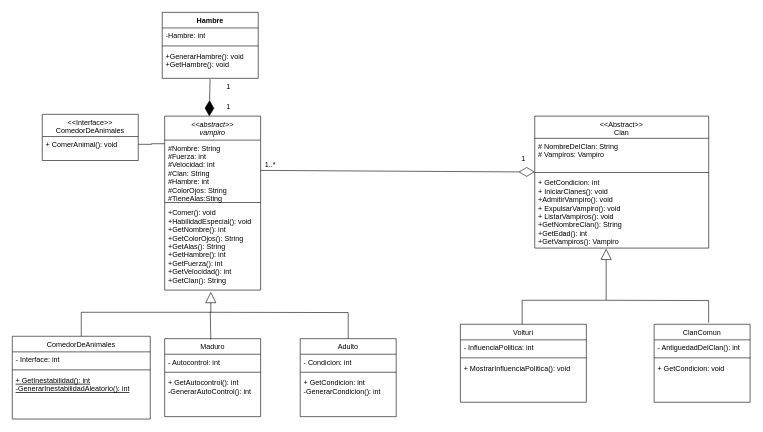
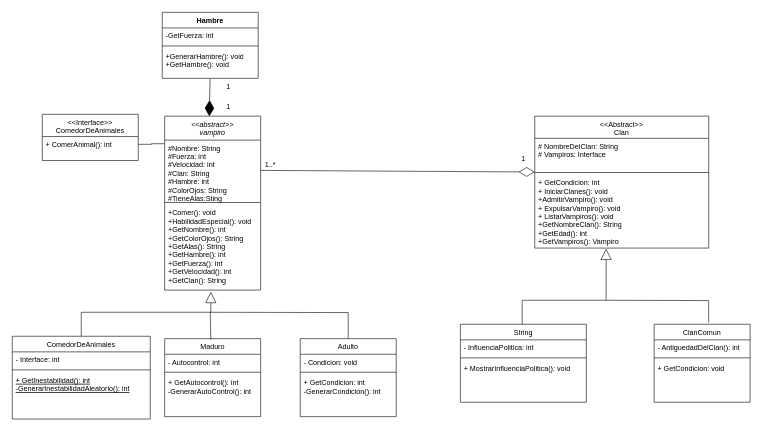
  <mxCell id="0" />
  <mxCell id="1" parent="0" />
  <mxCell id="2" value="&lt;&lt;abstract&gt;&gt;&#10;vampiro" style="swimlane;fontStyle=2;align=center;verticalAlign=top;childLayout=stackLayout;horizontal=1;startSize=40;horizontalStack=0;resizeParent=1;resizeLast=0;collapsible=1;marginBottom=0;rounded=0;shadow=0;strokeWidth=1;" parent="1" vertex="1"><mxGeometry x="274" y="193" width="160" height="290" as="geometry"><mxRectangle x="230" y="140" width="160" height="26" as="alternateBounds" /></mxGeometry></mxCell>
  <mxCell id="3" value="#Nombre: String&#10;#Fuerza: int&#10;#Velocidad: int&#10;#Clan: String&#10;#Hambre: int &#10;#ColorOjos: String&#10;#TieneAlas:Sting" style="text;align=left;verticalAlign=top;spacingLeft=4;spacingRight=4;overflow=hidden;rotatable=0;points=[[0,0.5],[1,0.5]];portConstraint=eastwest;" parent="2" vertex="1"><mxGeometry y="40" width="160" height="100" as="geometry" /></mxCell>
  <mxCell id="4" value="" style="line;html=1;strokeWidth=1;align=left;verticalAlign=middle;spacingTop=-1;spacingLeft=3;spacingRight=3;rotatable=0;labelPosition=right;points=[];portConstraint=eastwest;" parent="2" vertex="1"><mxGeometry y="140" width="160" height="8" as="geometry" /></mxCell>
  <mxCell id="5" value="+Comer(): void&#10;+HabilidadEspecial(): void&#10;+GetNombre(): int&#10;+GetColorOjos(): String&#10;+GetAlas(): String&#10;+GetHambre(): int&#10;+GetFuerza(): int&#10;+GetVelocidad(): int&#10;+GetClan(): String" style="text;align=left;verticalAlign=top;spacingLeft=4;spacingRight=4;overflow=hidden;rotatable=0;points=[[0,0.5],[1,0.5]];portConstraint=eastwest;" parent="2" vertex="1"><mxGeometry y="148" width="160" height="142" as="geometry" /></mxCell>
  <mxCell id="6" value="ComedorDeAnimales" style="swimlane;fontStyle=0;align=center;verticalAlign=top;childLayout=stackLayout;horizontal=1;startSize=26;horizontalStack=0;resizeParent=1;resizeLast=0;collapsible=1;marginBottom=0;rounded=0;shadow=0;strokeWidth=1;" parent="1" vertex="1"><mxGeometry x="20" y="560" width="230" height="138" as="geometry"><mxRectangle x="130" y="380" width="160" height="26" as="alternateBounds" /></mxGeometry></mxCell>
  <mxCell id="7" value="- Interface: int " style="text;align=left;verticalAlign=top;spacingLeft=4;spacingRight=4;overflow=hidden;rotatable=0;points=[[0,0.5],[1,0.5]];portConstraint=eastwest;" parent="6" vertex="1"><mxGeometry y="26" width="230" height="26" as="geometry" /></mxCell>
  <mxCell id="8" value="" style="line;html=1;strokeWidth=1;align=left;verticalAlign=middle;spacingTop=-1;spacingLeft=3;spacingRight=3;rotatable=0;labelPosition=right;points=[];portConstraint=eastwest;" parent="6" vertex="1"><mxGeometry y="52" width="230" height="8" as="geometry" /></mxCell>
  <mxCell id="9" value="+ GetInestabilidad(): int&#10;-GenerarInestabilidadAleatorio(): int" style="text;align=left;verticalAlign=top;spacingLeft=4;spacingRight=4;overflow=hidden;rotatable=0;points=[[0,0.5],[1,0.5]];portConstraint=eastwest;fontStyle=4" parent="6" vertex="1"><mxGeometry y="60" width="230" height="70" as="geometry" /></mxCell>
  <mxCell id="10" value="Maduro" style="swimlane;fontStyle=0;align=center;verticalAlign=top;childLayout=stackLayout;horizontal=1;startSize=26;horizontalStack=0;resizeParent=1;resizeLast=0;collapsible=1;marginBottom=0;rounded=0;shadow=0;strokeWidth=1;" parent="1" vertex="1"><mxGeometry x="274" y="564" width="160" height="130" as="geometry"><mxRectangle x="340" y="380" width="170" height="26" as="alternateBounds" /></mxGeometry></mxCell>
  <mxCell id="11" value="- Autocontrol: int" style="text;align=left;verticalAlign=top;spacingLeft=4;spacingRight=4;overflow=hidden;rotatable=0;points=[[0,0.5],[1,0.5]];portConstraint=eastwest;" parent="10" vertex="1"><mxGeometry y="26" width="160" height="26" as="geometry" /></mxCell>
  <mxCell id="12" value="" style="line;html=1;strokeWidth=1;align=left;verticalAlign=middle;spacingTop=-1;spacingLeft=3;spacingRight=3;rotatable=0;labelPosition=right;points=[];portConstraint=eastwest;" parent="10" vertex="1"><mxGeometry y="52" width="160" height="8" as="geometry" /></mxCell>
  <mxCell id="13" value="+ GetAutocontrol(): int&#10;-GenerarAutoControl(): int" style="text;align=left;verticalAlign=top;spacingLeft=4;spacingRight=4;overflow=hidden;rotatable=0;points=[[0,0.5],[1,0.5]];portConstraint=eastwest;" parent="10" vertex="1"><mxGeometry y="60" width="160" height="70" as="geometry" /></mxCell>
  <mxCell id="14" value="&lt;&lt;Interface&gt;&gt;&#10;ComedorDeAnimales" style="swimlane;fontStyle=0;align=center;verticalAlign=top;childLayout=stackLayout;horizontal=1;startSize=37;horizontalStack=0;resizeParent=1;resizeLast=0;collapsible=1;marginBottom=0;rounded=0;shadow=0;strokeWidth=1;" parent="1" vertex="1"><mxGeometry x="70" y="190" width="160" height="77" as="geometry"><mxRectangle x="550" y="140" width="160" height="26" as="alternateBounds" /></mxGeometry></mxCell>
- <mxCell id="15" value="+ ComerAnimal(): void" style="text;align=left;verticalAlign=top;spacingLeft=4;spacingRight=4;overflow=hidden;rotatable=0;points=[[0,0.5],[1,0.5]];portConstraint=eastwest;" parent="14" vertex="1"><mxGeometry y="37" width="160" height="26" as="geometry" /></mxCell>
+ <mxCell id="15" value="+ ComerAnimal(): int" style="text;align=left;verticalAlign=top;spacingLeft=4;spacingRight=4;overflow=hidden;rotatable=0;points=[[0,0.5],[1,0.5]];portConstraint=eastwest;" parent="14" vertex="1"><mxGeometry y="37" width="160" height="26" as="geometry" /></mxCell>
  <mxCell id="16" value="Adulto" style="swimlane;fontStyle=0;align=center;verticalAlign=top;childLayout=stackLayout;horizontal=1;startSize=26;horizontalStack=0;resizeParent=1;resizeLast=0;collapsible=1;marginBottom=0;rounded=0;shadow=0;strokeWidth=1;" parent="1" vertex="1"><mxGeometry x="500" y="564" width="160" height="130" as="geometry"><mxRectangle x="340" y="380" width="170" height="26" as="alternateBounds" /></mxGeometry></mxCell>
- <mxCell id="17" value="- Condicion: int" style="text;align=left;verticalAlign=top;spacingLeft=4;spacingRight=4;overflow=hidden;rotatable=0;points=[[0,0.5],[1,0.5]];portConstraint=eastwest;" parent="16" vertex="1"><mxGeometry y="26" width="160" height="26" as="geometry" /></mxCell>
+ <mxCell id="17" value="- Condicion: void" style="text;align=left;verticalAlign=top;spacingLeft=4;spacingRight=4;overflow=hidden;rotatable=0;points=[[0,0.5],[1,0.5]];portConstraint=eastwest;" parent="16" vertex="1"><mxGeometry y="26" width="160" height="26" as="geometry" /></mxCell>
  <mxCell id="18" value="" style="line;html=1;strokeWidth=1;align=left;verticalAlign=middle;spacingTop=-1;spacingLeft=3;spacingRight=3;rotatable=0;labelPosition=right;points=[];portConstraint=eastwest;" parent="16" vertex="1"><mxGeometry y="52" width="160" height="8" as="geometry" /></mxCell>
  <mxCell id="19" value="+ GetCondicion: int&#10;-GenerarCondicion(): int " style="text;align=left;verticalAlign=top;spacingLeft=4;spacingRight=4;overflow=hidden;rotatable=0;points=[[0,0.5],[1,0.5]];portConstraint=eastwest;" parent="16" vertex="1"><mxGeometry y="60" width="160" height="70" as="geometry" /></mxCell>
  <mxCell id="20" value="" style="endArrow=block;endSize=16;endFill=0;html=1;rounded=0;entryX=0.481;entryY=1.021;entryDx=0;entryDy=0;entryPerimeter=0;exitX=0.5;exitY=0;exitDx=0;exitDy=0;" parent="1" source="6" target="5" edge="1"><mxGeometry width="160" relative="1" as="geometry"><mxPoint x="110" y="510" as="sourcePoint" /><mxPoint x="270" y="510" as="targetPoint" /><Array as="points"><mxPoint x="135" y="520" /><mxPoint x="351" y="520" /></Array></mxGeometry></mxCell>
  <mxCell id="21" value="" style="endArrow=none;html=1;edgeStyle=orthogonalEdgeStyle;rounded=0;exitX=0.474;exitY=0.005;exitDx=0;exitDy=0;exitPerimeter=0;" parent="1" source="10" edge="1"><mxGeometry relative="1" as="geometry"><mxPoint x="330" y="540" as="sourcePoint" /><mxPoint x="350" y="520" as="targetPoint" /><Array as="points"><mxPoint x="351" y="565" /><mxPoint x="351" y="520" /></Array></mxGeometry></mxCell>
  <mxCell id="22" value="" style="endArrow=none;html=1;edgeStyle=orthogonalEdgeStyle;rounded=0;entryX=0.5;entryY=0;entryDx=0;entryDy=0;" parent="1" target="16" edge="1"><mxGeometry relative="1" as="geometry"><mxPoint x="350" y="520" as="sourcePoint" /><mxPoint x="510" y="520" as="targetPoint" /></mxGeometry></mxCell>
  <mxCell id="23" value="&lt;&lt;Abstract&gt;&gt;&#10;Clan" style="swimlane;fontStyle=0;align=center;verticalAlign=top;childLayout=stackLayout;horizontal=1;startSize=37;horizontalStack=0;resizeParent=1;resizeLast=0;collapsible=1;marginBottom=0;rounded=0;shadow=0;strokeWidth=1;" parent="1" vertex="1"><mxGeometry x="891" y="193" width="290" height="220" as="geometry"><mxRectangle x="340" y="380" width="170" height="26" as="alternateBounds" /></mxGeometry></mxCell>
- <mxCell id="24" value="# NombreDelClan: String&#10;# Vampiros: Vampiro" style="text;align=left;verticalAlign=top;spacingLeft=4;spacingRight=4;overflow=hidden;rotatable=0;points=[[0,0.5],[1,0.5]];portConstraint=eastwest;" parent="23" vertex="1"><mxGeometry y="37" width="290" height="53" as="geometry" /></mxCell>
+ <mxCell id="24" value="# NombreDelClan: String&#10;# Vampiros: Interface" style="text;align=left;verticalAlign=top;spacingLeft=4;spacingRight=4;overflow=hidden;rotatable=0;points=[[0,0.5],[1,0.5]];portConstraint=eastwest;" parent="23" vertex="1"><mxGeometry y="37" width="290" height="53" as="geometry" /></mxCell>
  <mxCell id="25" value="" style="line;html=1;strokeWidth=1;align=left;verticalAlign=middle;spacingTop=-1;spacingLeft=3;spacingRight=3;rotatable=0;labelPosition=right;points=[];portConstraint=eastwest;" parent="23" vertex="1"><mxGeometry y="90" width="290" height="8" as="geometry" /></mxCell>
  <mxCell id="26" value="+ GetCondicion: int&#10;+ IniciarClanes(): void&#10;+AdmitirVampiro(): void&#10;+ ExpulsarVampiro(): void&#10;+ ListarVampiros(): void&#10;+GetNombreClan(): String&#10;+GetEdad(): int&#10;+GetVampiros(): Vampiro&#10;" style="text;align=left;verticalAlign=top;spacingLeft=4;spacingRight=4;overflow=hidden;rotatable=0;points=[[0,0.5],[1,0.5]];portConstraint=eastwest;" parent="23" vertex="1"><mxGeometry y="98" width="290" height="122" as="geometry" /></mxCell>
- <mxCell id="27" value="Volturi" style="swimlane;fontStyle=0;align=center;verticalAlign=top;childLayout=stackLayout;horizontal=1;startSize=26;horizontalStack=0;resizeParent=1;resizeLast=0;collapsible=1;marginBottom=0;rounded=0;shadow=0;strokeWidth=1;" parent="1" vertex="1"><mxGeometry x="767" y="540" width="210" height="130" as="geometry"><mxRectangle x="340" y="380" width="170" height="26" as="alternateBounds" /></mxGeometry></mxCell>
+ <mxCell id="27" value="String" style="swimlane;fontStyle=0;align=center;verticalAlign=top;childLayout=stackLayout;horizontal=1;startSize=26;horizontalStack=0;resizeParent=1;resizeLast=0;collapsible=1;marginBottom=0;rounded=0;shadow=0;strokeWidth=1;" parent="1" vertex="1"><mxGeometry x="767" y="540" width="210" height="130" as="geometry"><mxRectangle x="340" y="380" width="170" height="26" as="alternateBounds" /></mxGeometry></mxCell>
  <mxCell id="28" value="- InfluenciaPolitica: int" style="text;align=left;verticalAlign=top;spacingLeft=4;spacingRight=4;overflow=hidden;rotatable=0;points=[[0,0.5],[1,0.5]];portConstraint=eastwest;" parent="27" vertex="1"><mxGeometry y="26" width="210" height="26" as="geometry" /></mxCell>
  <mxCell id="29" value="" style="line;html=1;strokeWidth=1;align=left;verticalAlign=middle;spacingTop=-1;spacingLeft=3;spacingRight=3;rotatable=0;labelPosition=right;points=[];portConstraint=eastwest;" parent="27" vertex="1"><mxGeometry y="52" width="210" height="8" as="geometry" /></mxCell>
  <mxCell id="30" value="+ MostrarInfluenciaPolitica(): void" style="text;align=left;verticalAlign=top;spacingLeft=4;spacingRight=4;overflow=hidden;rotatable=0;points=[[0,0.5],[1,0.5]];portConstraint=eastwest;" parent="27" vertex="1"><mxGeometry y="60" width="210" height="70" as="geometry" /></mxCell>
  <mxCell id="31" value="ClanComun" style="swimlane;fontStyle=0;align=center;verticalAlign=top;childLayout=stackLayout;horizontal=1;startSize=26;horizontalStack=0;resizeParent=1;resizeLast=0;collapsible=1;marginBottom=0;rounded=0;shadow=0;strokeWidth=1;" parent="1" vertex="1"><mxGeometry x="1090" y="540" width="160" height="130" as="geometry"><mxRectangle x="340" y="380" width="170" height="26" as="alternateBounds" /></mxGeometry></mxCell>
  <mxCell id="32" value="- AntiguedadDelClan(): int" style="text;align=left;verticalAlign=top;spacingLeft=4;spacingRight=4;overflow=hidden;rotatable=0;points=[[0,0.5],[1,0.5]];portConstraint=eastwest;" parent="31" vertex="1"><mxGeometry y="26" width="160" height="26" as="geometry" /></mxCell>
  <mxCell id="33" value="" style="line;html=1;strokeWidth=1;align=left;verticalAlign=middle;spacingTop=-1;spacingLeft=3;spacingRight=3;rotatable=0;labelPosition=right;points=[];portConstraint=eastwest;" parent="31" vertex="1"><mxGeometry y="52" width="160" height="8" as="geometry" /></mxCell>
  <mxCell id="34" value="+ GetCondicion: void" style="text;align=left;verticalAlign=top;spacingLeft=4;spacingRight=4;overflow=hidden;rotatable=0;points=[[0,0.5],[1,0.5]];portConstraint=eastwest;" parent="31" vertex="1"><mxGeometry y="60" width="160" height="70" as="geometry" /></mxCell>
  <mxCell id="35" value="" style="endArrow=block;endSize=16;endFill=0;html=1;rounded=0;targetPerimeterSpacing=-1;" parent="1" edge="1"><mxGeometry width="160" relative="1" as="geometry"><mxPoint x="870" y="540" as="sourcePoint" /><mxPoint x="1010" y="414" as="targetPoint" /><Array as="points"><mxPoint x="870" y="500" /><mxPoint x="1010" y="500" /></Array></mxGeometry></mxCell>
  <mxCell id="36" value="" style="endArrow=none;html=1;edgeStyle=orthogonalEdgeStyle;rounded=0;entryX=0.568;entryY=-0.02;entryDx=0;entryDy=0;entryPerimeter=0;" parent="1" target="31" edge="1"><mxGeometry relative="1" as="geometry"><mxPoint x="1010" y="500" as="sourcePoint" /><mxPoint x="1180.49" y="527" as="targetPoint" /></mxGeometry></mxCell>
  <mxCell id="37" value="" style="endArrow=diamondThin;endFill=0;endSize=24;html=1;rounded=0;" parent="1" source="3" target="25" edge="1"><mxGeometry width="160" relative="1" as="geometry"><mxPoint x="434" y="210" as="sourcePoint" /><mxPoint x="594" y="210" as="targetPoint" /></mxGeometry></mxCell>
  <mxCell id="38" value="1..*" style="text;html=1;align=center;verticalAlign=middle;resizable=0;points=[];autosize=1;strokeColor=none;fillColor=none;" parent="1" vertex="1"><mxGeometry x="430" y="260" width="40" height="30" as="geometry" /></mxCell>
  <mxCell id="39" value="1" style="text;html=1;align=center;verticalAlign=middle;resizable=0;points=[];autosize=1;strokeColor=none;fillColor=none;" parent="1" vertex="1"><mxGeometry x="857" y="250" width="30" height="30" as="geometry" /></mxCell>
  <mxCell id="40" value="Hambre" style="swimlane;fontStyle=1;align=center;verticalAlign=top;childLayout=stackLayout;horizontal=1;startSize=26;horizontalStack=0;resizeParent=1;resizeParentMax=0;resizeLast=0;collapsible=1;marginBottom=0;whiteSpace=wrap;html=1;" vertex="1" parent="1"><mxGeometry x="270" y="20" width="160" height="110" as="geometry" /></mxCell>
- <mxCell id="41" value="-Hambre: int" style="text;strokeColor=none;fillColor=none;align=left;verticalAlign=top;spacingLeft=4;spacingRight=4;overflow=hidden;rotatable=0;points=[[0,0.5],[1,0.5]];portConstraint=eastwest;whiteSpace=wrap;html=1;" vertex="1" parent="40"><mxGeometry y="26" width="160" height="26" as="geometry" /></mxCell>
+ <mxCell id="41" value="-GetFuerza: int" style="text;strokeColor=none;fillColor=none;align=left;verticalAlign=top;spacingLeft=4;spacingRight=4;overflow=hidden;rotatable=0;points=[[0,0.5],[1,0.5]];portConstraint=eastwest;whiteSpace=wrap;html=1;" vertex="1" parent="40"><mxGeometry y="26" width="160" height="26" as="geometry" /></mxCell>
  <mxCell id="42" value="" style="line;strokeWidth=1;fillColor=none;align=left;verticalAlign=middle;spacingTop=-1;spacingLeft=3;spacingRight=3;rotatable=0;labelPosition=right;points=[];portConstraint=eastwest;strokeColor=inherit;" vertex="1" parent="40"><mxGeometry y="52" width="160" height="8" as="geometry" /></mxCell>
  <mxCell id="43" value="+GenerarHambre(): void&lt;div&gt;+GetHambre(): void&lt;/div&gt;" style="text;strokeColor=none;fillColor=none;align=left;verticalAlign=top;spacingLeft=4;spacingRight=4;overflow=hidden;rotatable=0;points=[[0,0.5],[1,0.5]];portConstraint=eastwest;whiteSpace=wrap;html=1;" vertex="1" parent="40"><mxGeometry y="60" width="160" height="50" as="geometry" /></mxCell>
  <mxCell id="44" value="" style="endArrow=diamondThin;endFill=1;endSize=24;html=1;rounded=0;entryX=0.465;entryY=0.001;entryDx=0;entryDy=0;entryPerimeter=0;exitX=0.498;exitY=1.025;exitDx=0;exitDy=0;exitPerimeter=0;" edge="1" parent="1" source="43" target="2"><mxGeometry width="160" relative="1" as="geometry"><mxPoint x="365" y="190" as="sourcePoint" /><mxPoint x="690" y="390" as="targetPoint" /></mxGeometry></mxCell>
  <mxCell id="45" value="" style="endArrow=none;html=1;edgeStyle=orthogonalEdgeStyle;rounded=0;exitX=1;exitY=0.5;exitDx=0;exitDy=0;entryX=-0.003;entryY=0.06;entryDx=0;entryDy=0;entryPerimeter=0;" edge="1" parent="1" source="15" target="3"><mxGeometry relative="1" as="geometry"><mxPoint x="250" y="260" as="sourcePoint" /><mxPoint x="410" y="260" as="targetPoint" /></mxGeometry></mxCell>
  <mxCell id="46" value="1" style="text;html=1;align=center;verticalAlign=middle;resizable=0;points=[];autosize=1;strokeColor=none;fillColor=none;" vertex="1" parent="1"><mxGeometry x="365" y="130" width="30" height="30" as="geometry" /></mxCell>
  <mxCell id="47" value="1" style="text;html=1;align=center;verticalAlign=middle;resizable=0;points=[];autosize=1;strokeColor=none;fillColor=none;" vertex="1" parent="1"><mxGeometry x="365" y="163" width="30" height="30" as="geometry" /></mxCell>
